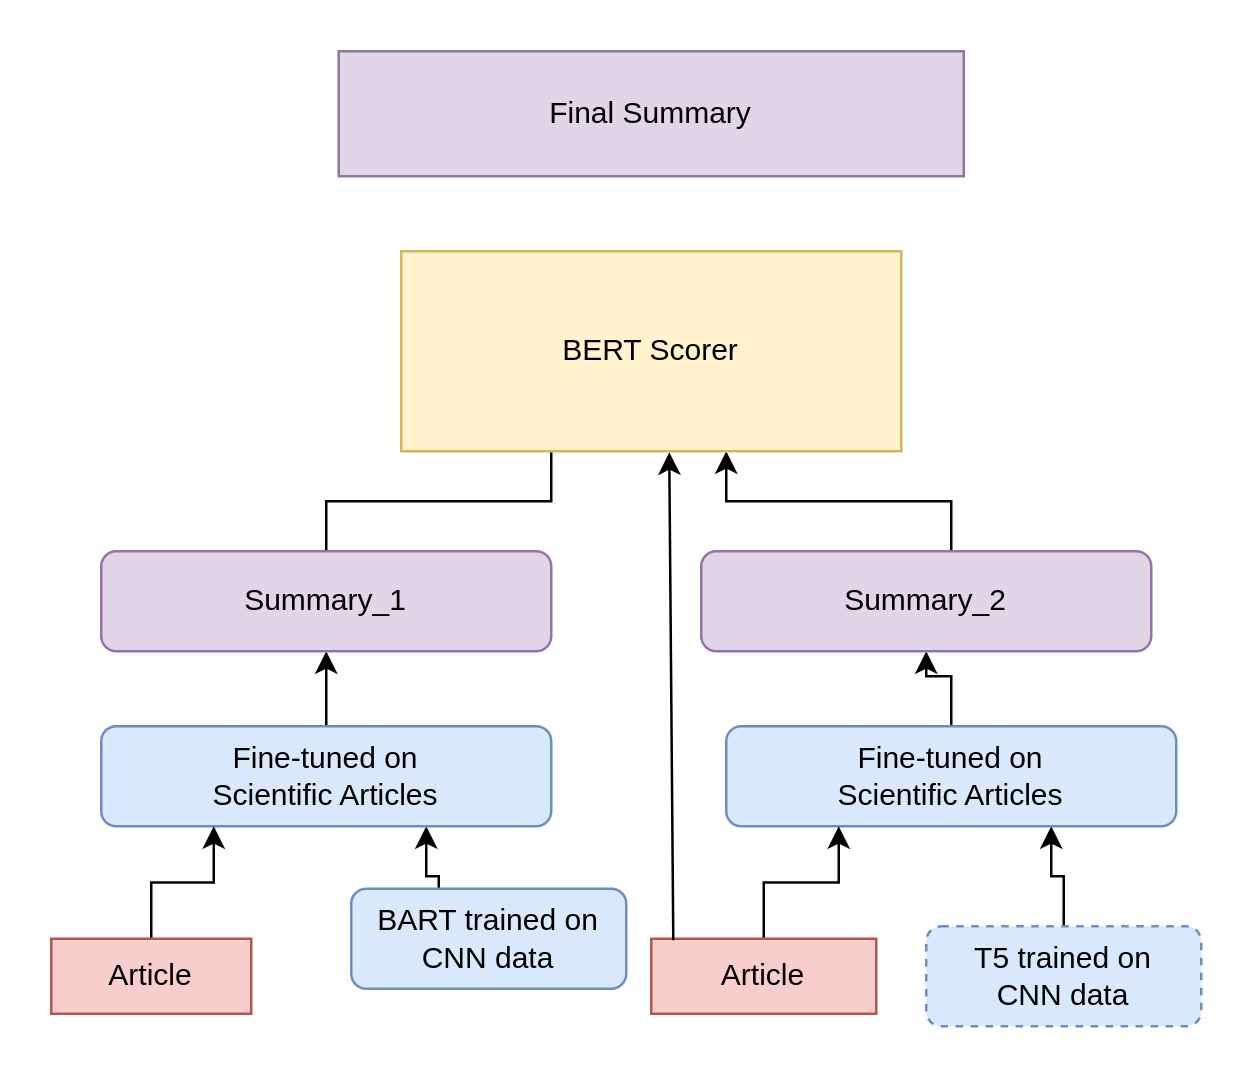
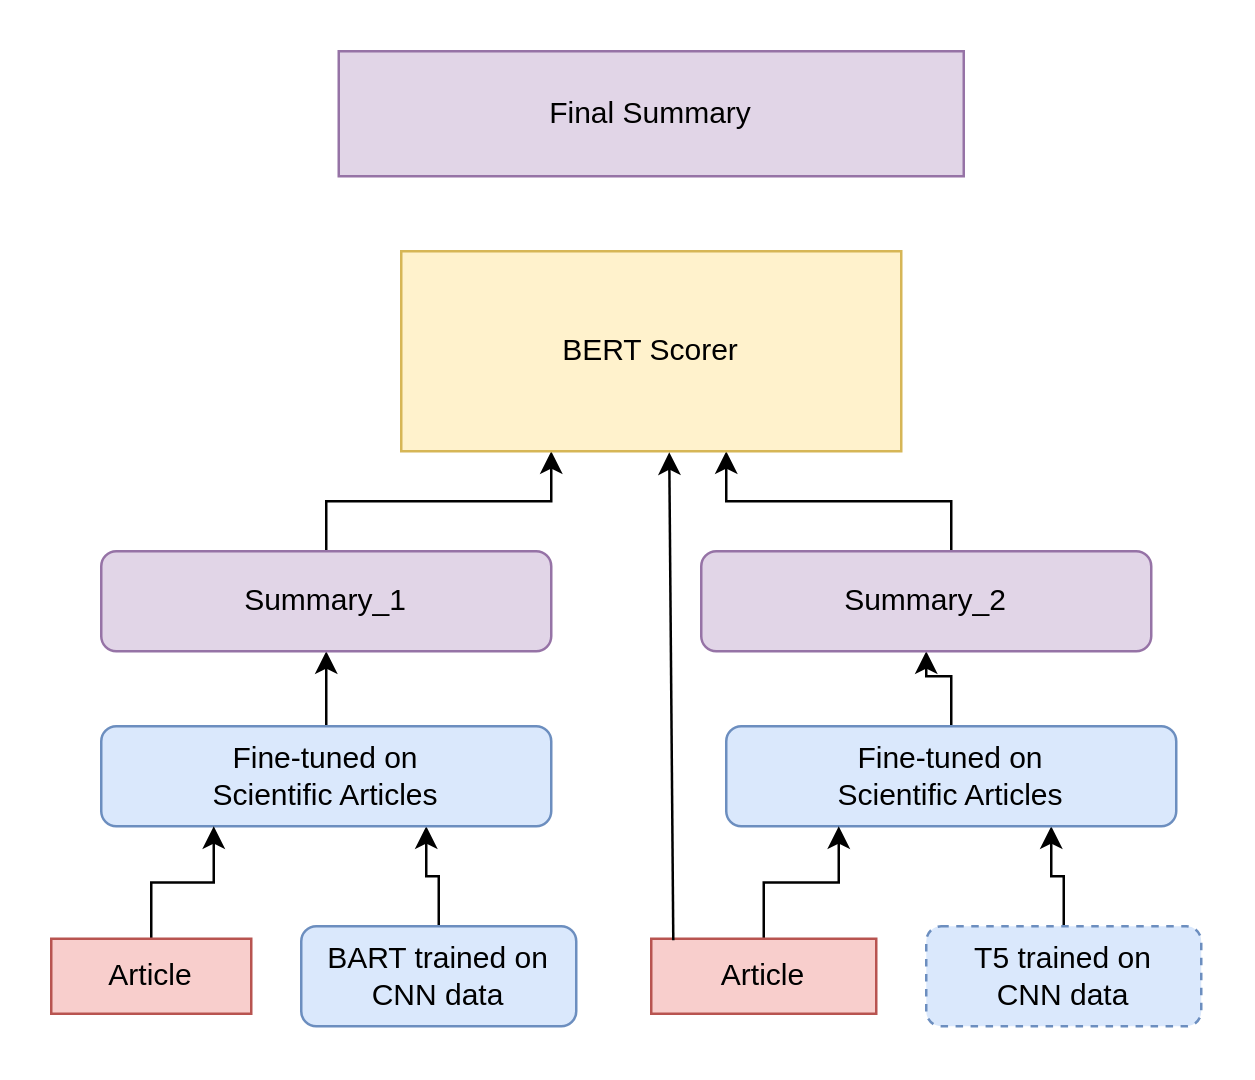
  <mxCell id="0" />
  <mxCell id="1" parent="0" />
  <mxCell id="2" value="" style="edgeStyle=orthogonalEdgeStyle;rounded=0;orthogonalLoop=1;jettySize=auto;html=1;" edge="1" parent="1" source="3" target="5"><mxGeometry relative="1" as="geometry"><Array as="points"><mxPoint x="175" y="350" /><mxPoint x="170" y="350" /></Array></mxGeometry></mxCell>
- <mxCell id="3" value="BART trained on &lt;br&gt;CNN data" style="rounded=1;whiteSpace=wrap;html=1;fillColor=#dae8fc;strokeColor=#6c8ebf;" vertex="1" parent="1"><mxGeometry x="140" y="355" width="110" height="40" as="geometry" /></mxCell>
+ <mxCell id="3" value="BART trained on &lt;br&gt;CNN data" style="rounded=1;whiteSpace=wrap;html=1;fillColor=#dae8fc;strokeColor=#6c8ebf;" vertex="1" parent="1"><mxGeometry x="120" y="370" width="110" height="40" as="geometry" /></mxCell>
  <mxCell id="4" value="" style="edgeStyle=orthogonalEdgeStyle;rounded=0;orthogonalLoop=1;jettySize=auto;html=1;" edge="1" parent="1" source="5" target="9"><mxGeometry relative="1" as="geometry" /></mxCell>
  <mxCell id="5" value="Fine-tuned on&lt;br&gt;&lt;div&gt;Scientific Articles&lt;/div&gt;" style="whiteSpace=wrap;html=1;fillColor=#dae8fc;strokeColor=#6c8ebf;rounded=1;" vertex="1" parent="1"><mxGeometry x="40" y="290" width="180" height="40" as="geometry" /></mxCell>
  <mxCell id="6" value="" style="edgeStyle=orthogonalEdgeStyle;rounded=0;orthogonalLoop=1;jettySize=auto;html=1;entryX=0.25;entryY=1;entryDx=0;entryDy=0;" edge="1" parent="1" source="7" target="5"><mxGeometry relative="1" as="geometry" /></mxCell>
  <mxCell id="7" value="Article" style="rounded=0;whiteSpace=wrap;html=1;fillColor=#f8cecc;strokeColor=#b85450;" vertex="1" parent="1"><mxGeometry x="20" y="375" width="80" height="30" as="geometry" /></mxCell>
- <mxCell id="8" value="" style="edgeStyle=orthogonalEdgeStyle;rounded=0;orthogonalLoop=1;jettySize=auto;html=1;endArrow=none;" edge="1" parent="1" source="9" target="18"><mxGeometry relative="1" as="geometry"><Array as="points"><mxPoint x="130" y="200" /><mxPoint x="220" y="200" /></Array></mxGeometry></mxCell>
+ <mxCell id="8" value="" style="edgeStyle=orthogonalEdgeStyle;rounded=0;orthogonalLoop=1;jettySize=auto;html=1;" edge="1" parent="1" source="9" target="18"><mxGeometry relative="1" as="geometry"><Array as="points"><mxPoint x="130" y="200" /><mxPoint x="220" y="200" /></Array></mxGeometry></mxCell>
  <mxCell id="9" value="Summary_1" style="whiteSpace=wrap;html=1;fillColor=#e1d5e7;strokeColor=#9673a6;rounded=1;" vertex="1" parent="1"><mxGeometry x="40" y="220" width="180" height="40" as="geometry" /></mxCell>
  <mxCell id="10" value="" style="edgeStyle=orthogonalEdgeStyle;rounded=0;orthogonalLoop=1;jettySize=auto;html=1;" edge="1" source="11" target="13" parent="1"><mxGeometry relative="1" as="geometry"><Array as="points"><mxPoint x="425" y="350" /><mxPoint x="420" y="350" /></Array></mxGeometry></mxCell>
  <mxCell id="11" value="T5 trained on &lt;br&gt;CNN data" style="rounded=1;whiteSpace=wrap;html=1;fillColor=#dae8fc;strokeColor=#6c8ebf;dashed=1;" vertex="1" parent="1"><mxGeometry x="370" y="370" width="110" height="40" as="geometry" /></mxCell>
  <mxCell id="12" value="" style="edgeStyle=orthogonalEdgeStyle;rounded=0;orthogonalLoop=1;jettySize=auto;html=1;" edge="1" source="13" target="17" parent="1"><mxGeometry relative="1" as="geometry" /></mxCell>
  <mxCell id="13" value="Fine-tuned on&lt;br&gt;&lt;div&gt;Scientific Articles&lt;/div&gt;" style="whiteSpace=wrap;html=1;fillColor=#dae8fc;strokeColor=#6c8ebf;rounded=1;" vertex="1" parent="1"><mxGeometry x="290" y="290" width="180" height="40" as="geometry" /></mxCell>
  <mxCell id="14" value="" style="edgeStyle=orthogonalEdgeStyle;rounded=0;orthogonalLoop=1;jettySize=auto;html=1;entryX=0.25;entryY=1;entryDx=0;entryDy=0;" edge="1" source="15" target="13" parent="1"><mxGeometry relative="1" as="geometry" /></mxCell>
  <mxCell id="15" value="Article" style="rounded=0;whiteSpace=wrap;html=1;fillColor=#f8cecc;strokeColor=#b85450;" vertex="1" parent="1"><mxGeometry x="260" y="375" width="90" height="30" as="geometry" /></mxCell>
  <mxCell id="16" value="" style="edgeStyle=orthogonalEdgeStyle;rounded=0;orthogonalLoop=1;jettySize=auto;html=1;" edge="1" parent="1" source="17" target="18"><mxGeometry relative="1" as="geometry"><Array as="points"><mxPoint x="380" y="200" /><mxPoint x="290" y="200" /></Array></mxGeometry></mxCell>
  <mxCell id="17" value="Summary_2" style="whiteSpace=wrap;html=1;fillColor=#e1d5e7;strokeColor=#9673a6;rounded=1;" vertex="1" parent="1"><mxGeometry x="280" y="220" width="180" height="40" as="geometry" /></mxCell>
  <mxCell id="18" value="BERT Scorer" style="whiteSpace=wrap;html=1;fillColor=#fff2cc;strokeColor=#d6b656;rounded=0;" vertex="1" parent="1"><mxGeometry x="160" y="100" width="200" height="80" as="geometry" /></mxCell>
  <mxCell id="19" value="Final Summary" style="whiteSpace=wrap;html=1;fillColor=#e1d5e7;strokeColor=#9673a6;" vertex="1" parent="1"><mxGeometry x="135" y="20" width="250" height="50" as="geometry" /></mxCell>
  <mxCell id="20" value="" style="endArrow=classic;html=1;rounded=0;entryX=0.536;entryY=1.005;entryDx=0;entryDy=0;entryPerimeter=0;exitX=0.098;exitY=0.02;exitDx=0;exitDy=0;exitPerimeter=0;" edge="1" parent="1" source="15" target="18"><mxGeometry width="50" height="50" relative="1" as="geometry"><mxPoint x="267" y="370" as="sourcePoint" /><mxPoint x="410" y="290" as="targetPoint" /></mxGeometry></mxCell>
